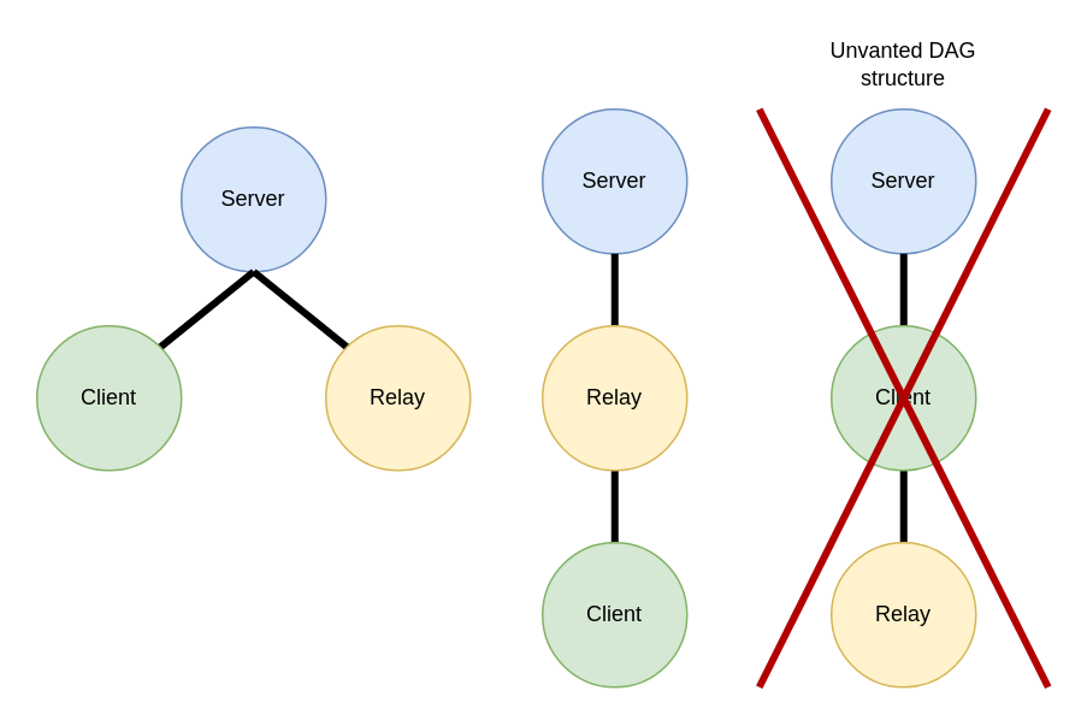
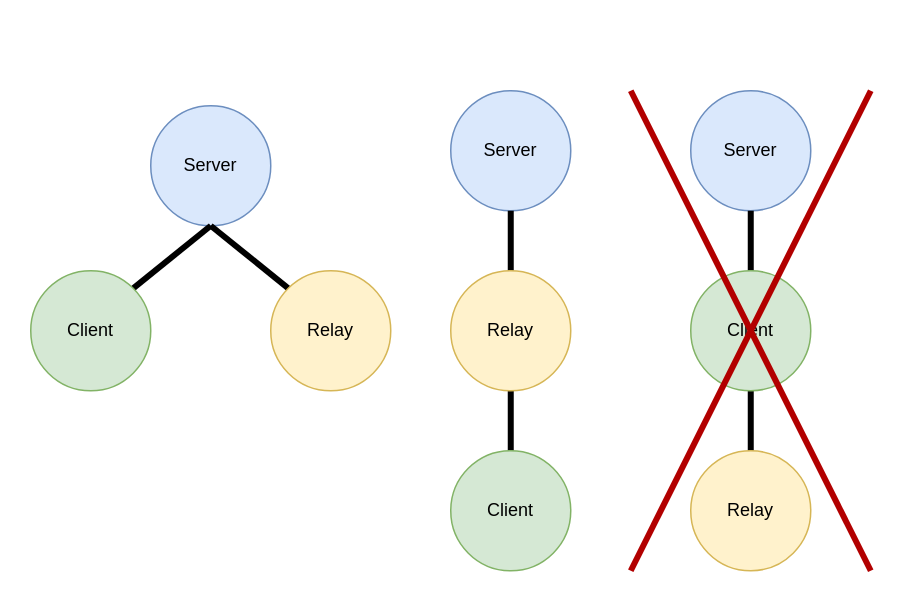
  <mxCell id="0" />
  <mxCell id="1" parent="0" />
  <mxCell id="2" value="Server" style="ellipse;whiteSpace=wrap;html=1;aspect=fixed;fillColor=#dae8fc;strokeColor=#6c8ebf;" vertex="1" parent="1"><mxGeometry x="100" y="70" width="80" height="80" as="geometry" /></mxCell>
  <mxCell id="3" style="rounded=0;orthogonalLoop=1;jettySize=auto;html=1;strokeWidth=4;endArrow=none;endFill=0;exitX=1;exitY=0;exitDx=0;exitDy=0;entryX=0.5;entryY=1;entryDx=0;entryDy=0;" edge="1" parent="1" source="4" target="2"><mxGeometry relative="1" as="geometry"><mxPoint x="130" y="160" as="targetPoint" /></mxGeometry></mxCell>
  <mxCell id="4" value="&lt;div&gt;Client&lt;/div&gt;" style="ellipse;whiteSpace=wrap;html=1;aspect=fixed;fillColor=#d5e8d4;strokeColor=#82b366;" vertex="1" parent="1"><mxGeometry x="20" y="180" width="80" height="80" as="geometry" /></mxCell>
  <mxCell id="5" style="rounded=0;orthogonalLoop=1;jettySize=auto;html=1;exitX=0;exitY=0;exitDx=0;exitDy=0;entryX=0.5;entryY=1;entryDx=0;entryDy=0;strokeWidth=4;endArrow=none;endFill=0;" edge="1" parent="1" source="6" target="2"><mxGeometry relative="1" as="geometry" /></mxCell>
  <mxCell id="6" value="Relay" style="ellipse;whiteSpace=wrap;html=1;aspect=fixed;fillColor=#fff2cc;strokeColor=#d6b656;" vertex="1" parent="1"><mxGeometry x="180" y="180" width="80" height="80" as="geometry" /></mxCell>
  <mxCell id="7" value="Server" style="ellipse;whiteSpace=wrap;html=1;aspect=fixed;fillColor=#dae8fc;strokeColor=#6c8ebf;" vertex="1" parent="1"><mxGeometry x="300" y="60" width="80" height="80" as="geometry" /></mxCell>
  <mxCell id="8" style="rounded=0;orthogonalLoop=1;jettySize=auto;html=1;strokeWidth=4;endArrow=none;endFill=0;exitX=0.5;exitY=0;exitDx=0;exitDy=0;entryX=0.5;entryY=1;entryDx=0;entryDy=0;" edge="1" parent="1" source="11" target="7"><mxGeometry relative="1" as="geometry"><mxPoint x="320" y="200" as="targetPoint" /></mxGeometry></mxCell>
  <mxCell id="9" style="rounded=0;orthogonalLoop=1;jettySize=auto;html=1;entryX=0.5;entryY=1;entryDx=0;entryDy=0;strokeWidth=4;endArrow=none;endFill=0;" edge="1" parent="1" source="10" target="11"><mxGeometry relative="1" as="geometry" /></mxCell>
  <mxCell id="10" value="&lt;div&gt;Client&lt;/div&gt;" style="ellipse;whiteSpace=wrap;html=1;aspect=fixed;fillColor=#d5e8d4;strokeColor=#82b366;" vertex="1" parent="1"><mxGeometry x="300" y="300" width="80" height="80" as="geometry" /></mxCell>
  <mxCell id="11" value="Relay" style="ellipse;whiteSpace=wrap;html=1;aspect=fixed;fillColor=#fff2cc;strokeColor=#d6b656;" vertex="1" parent="1"><mxGeometry x="300" y="180" width="80" height="80" as="geometry" /></mxCell>
  <mxCell id="12" value="Server" style="ellipse;whiteSpace=wrap;html=1;aspect=fixed;fillColor=#dae8fc;strokeColor=#6c8ebf;" vertex="1" parent="1"><mxGeometry x="460" y="60" width="80" height="80" as="geometry" /></mxCell>
  <mxCell id="13" style="rounded=0;orthogonalLoop=1;jettySize=auto;html=1;strokeWidth=4;endArrow=none;endFill=0;exitX=0.5;exitY=0;exitDx=0;exitDy=0;entryX=0.5;entryY=1;entryDx=0;entryDy=0;" edge="1" parent="1" source="15" target="12"><mxGeometry relative="1" as="geometry"><mxPoint x="480" y="200" as="targetPoint" /></mxGeometry></mxCell>
  <mxCell id="14" style="rounded=0;orthogonalLoop=1;jettySize=auto;html=1;strokeWidth=4;endArrow=none;endFill=0;entryX=0.5;entryY=0;entryDx=0;entryDy=0;exitX=0.5;exitY=1;exitDx=0;exitDy=0;" edge="1" parent="1" source="15" target="16"><mxGeometry relative="1" as="geometry"><mxPoint x="510" y="300" as="targetPoint" /></mxGeometry></mxCell>
  <mxCell id="15" value="&lt;div&gt;Client&lt;/div&gt;" style="ellipse;whiteSpace=wrap;html=1;aspect=fixed;fillColor=#d5e8d4;strokeColor=#82b366;" vertex="1" parent="1"><mxGeometry x="460" y="180" width="80" height="80" as="geometry" /></mxCell>
  <mxCell id="16" value="Relay" style="ellipse;whiteSpace=wrap;html=1;aspect=fixed;fillColor=#fff2cc;strokeColor=#d6b656;" vertex="1" parent="1"><mxGeometry x="460" y="300" width="80" height="80" as="geometry" /></mxCell>
  <mxCell id="17" value="" style="endArrow=none;html=1;rounded=0;fillColor=#e51400;strokeColor=#B20000;strokeWidth=4;" edge="1" parent="1"><mxGeometry width="50" height="50" relative="1" as="geometry"><mxPoint x="420" y="380" as="sourcePoint" /><mxPoint x="580" y="60" as="targetPoint" /></mxGeometry></mxCell>
  <mxCell id="18" value="" style="endArrow=none;html=1;rounded=0;fillColor=#e51400;strokeColor=#B20000;strokeWidth=4;" edge="1" parent="1"><mxGeometry width="50" height="50" relative="1" as="geometry"><mxPoint x="580" y="380" as="sourcePoint" /><mxPoint x="420" y="60" as="targetPoint" /></mxGeometry></mxCell>
- <mxCell id="19" value="Unvanted DAG structure" style="text;html=1;strokeColor=none;fillColor=none;align=center;verticalAlign=middle;whiteSpace=wrap;rounded=0;" vertex="1" parent="1"><mxGeometry x="455" y="20" width="90" height="30" as="geometry" /></mxCell>
